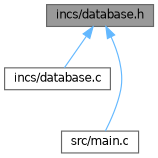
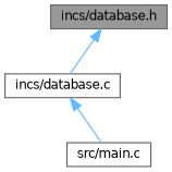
  digraph {
    node [color=grey40 fillcolor=white fontname=Helvetica fontsize=10 shape=box style=filled]
    edge [color=steelblue1 dir=back fontname=Helvetica fontsize=10 labelfontname=Helvetica labelfontsize=10 style=solid]
    n1 [color=gray40 fillcolor=grey60 fontcolor=black height=0.2 label="incs/database.h" width=0.4]
    n2 [height=0.2 label="incs/database.c" width=0.4]
    n3 [height=0.2 label="src/main.c" width=0.4]
    n1 -> n2
-   n1 -> n3
+   n2 -> n3
  }
